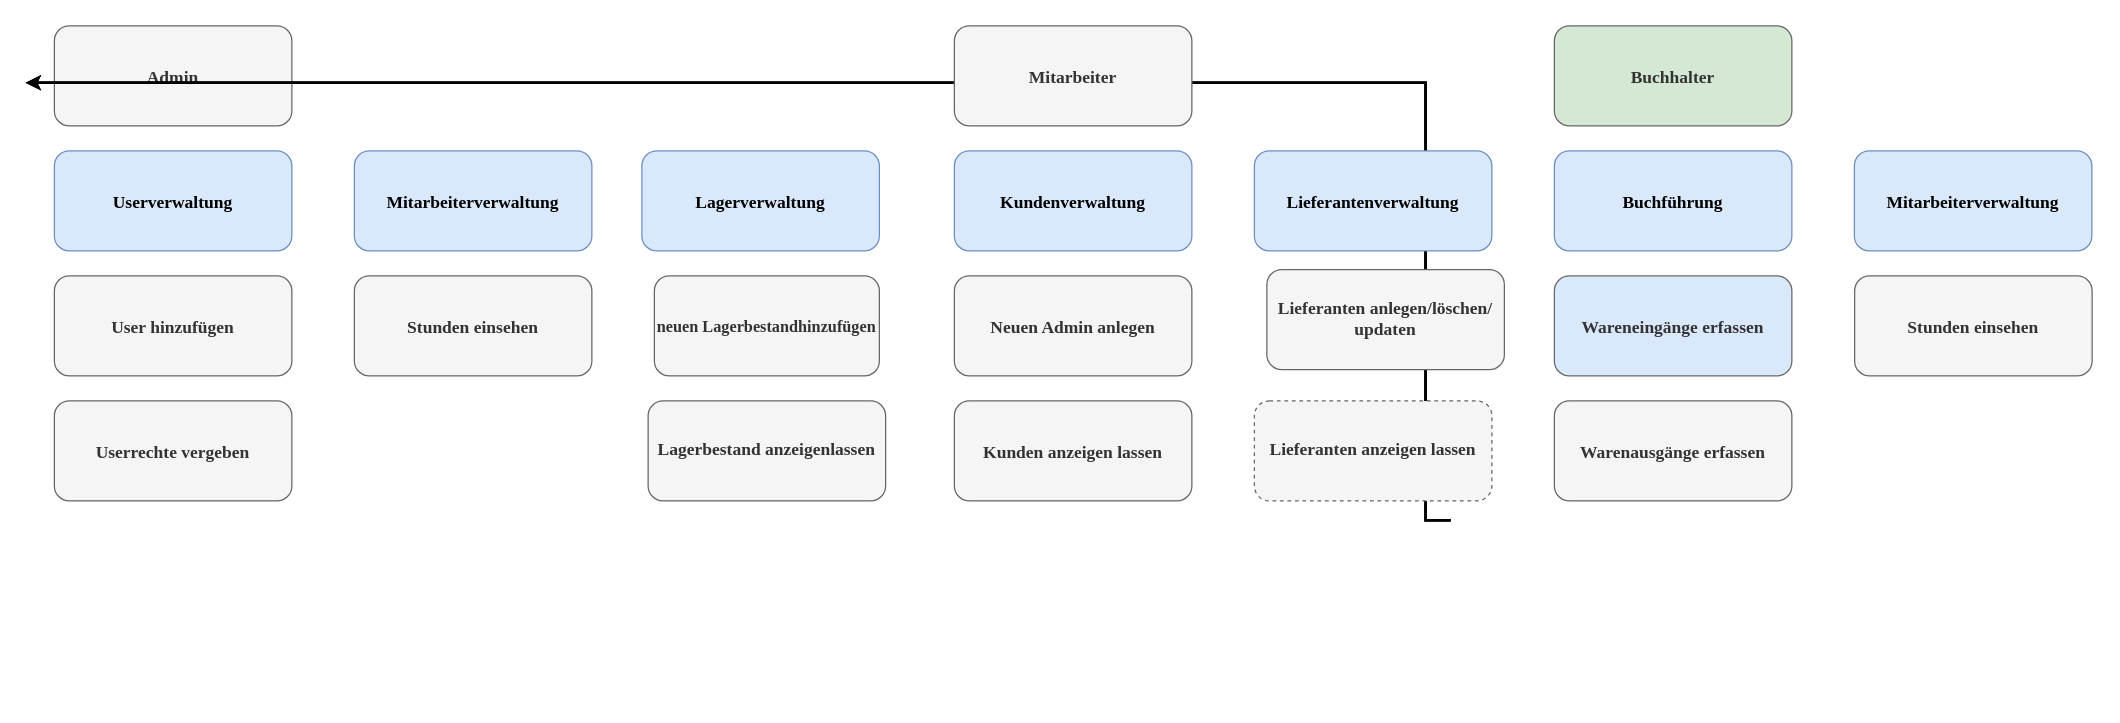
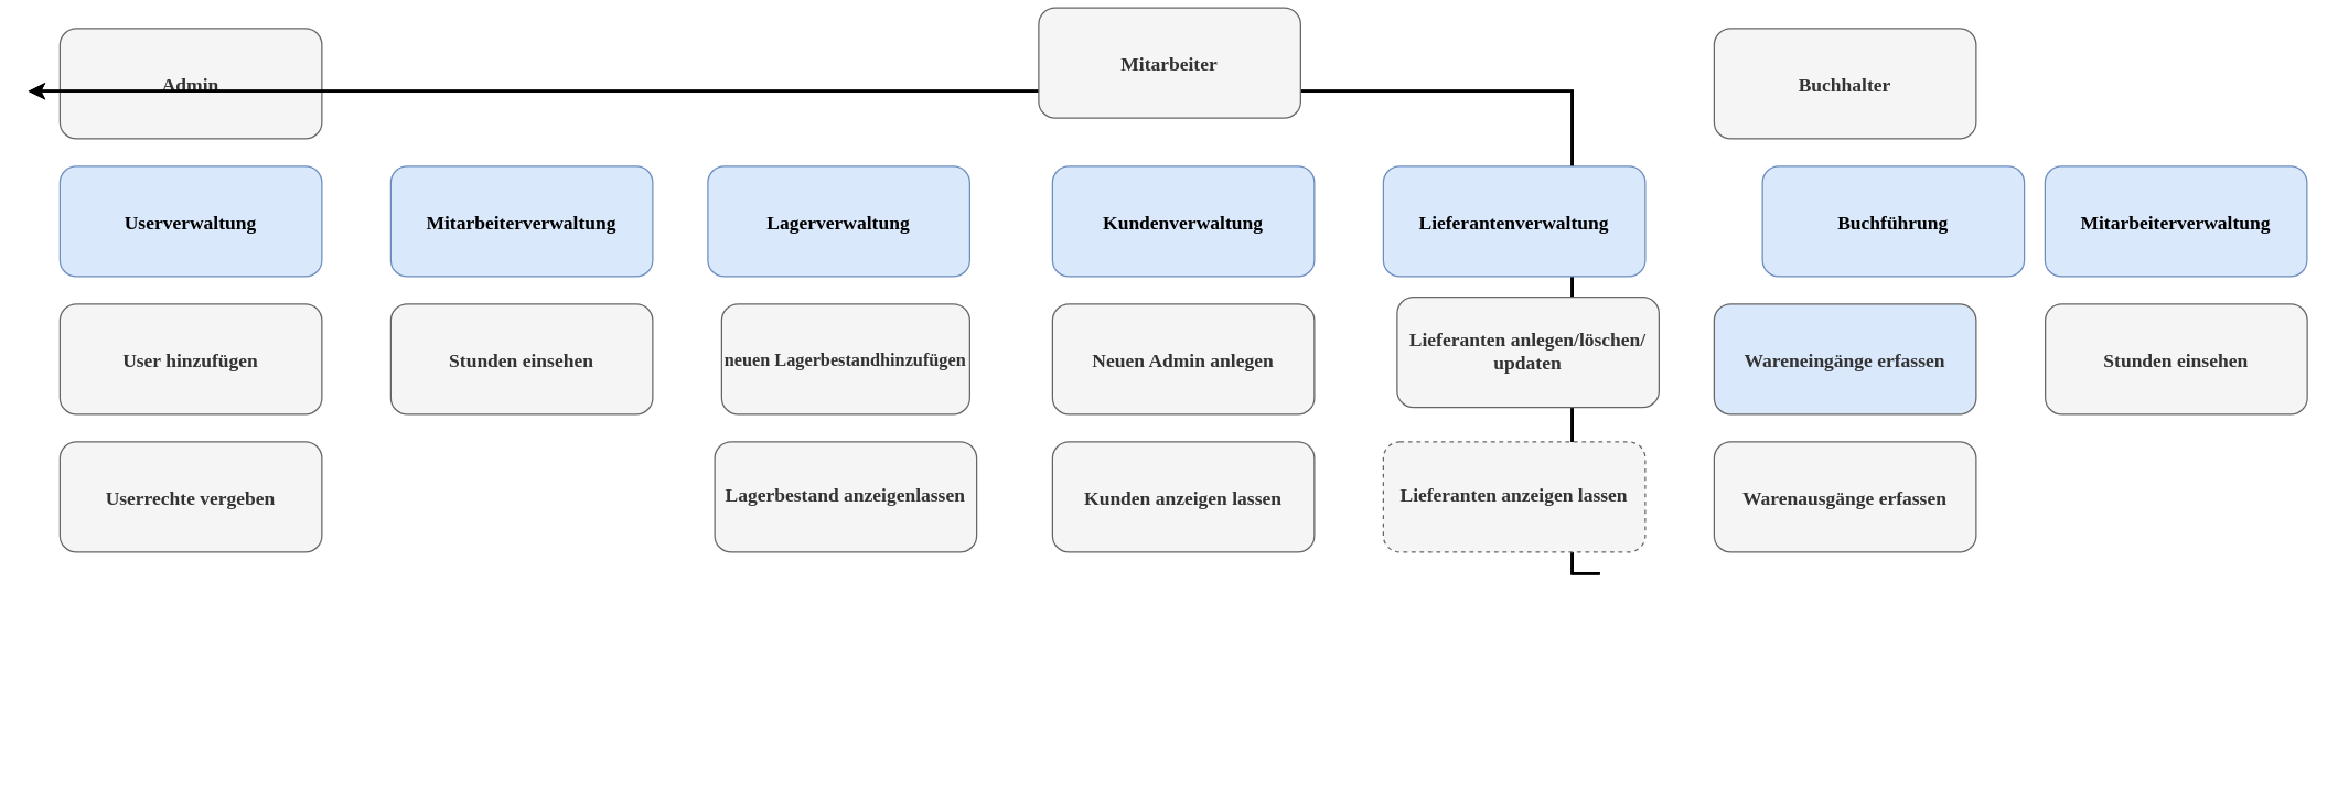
  <mxCell id="0" />
  <mxCell id="1" parent="0" />
- <mxCell id="2" value="Buchhalter" style="rounded=1;fillColor=#d5e8d4;strokeColor=#666666;fontColor=#333333;fontStyle=1;fontFamily=Tahoma;fontSize=14;" parent="1" vertex="1"><mxGeometry x="1243" y="20" width="190" height="80" as="geometry" /></mxCell>
+ <mxCell id="2" value="Buchhalter" style="rounded=1;fillColor=#f5f5f5;strokeColor=#666666;fontColor=#333333;fontStyle=1;fontFamily=Tahoma;fontSize=14" parent="1" vertex="1"><mxGeometry x="1243" y="20" width="190" height="80" as="geometry" /></mxCell>
  <mxCell id="3" value="Admin" style="rounded=1;fillColor=#f5f5f5;strokeColor=#666666;fontColor=#333333;fontStyle=1;fontFamily=Tahoma;fontSize=14" parent="1" vertex="1"><mxGeometry x="43" y="20" width="190" height="80" as="geometry" /></mxCell>
  <mxCell id="4" value="" style="edgeStyle=elbowEdgeStyle;elbow=horizontal;strokeWidth=2;rounded=0" parent="1" edge="1"><mxGeometry x="-23" y="135.5" width="100" height="100" as="geometry"><mxPoint x="1160" y="415.5" as="sourcePoint" /><mxPoint x="20" y="65.5" as="targetPoint" /><Array as="points"><mxPoint x="1140" y="475.5" /></Array></mxGeometry></mxCell>
  <mxCell id="5" value="" style="edgeStyle=elbowEdgeStyle;elbow=horizontal;strokeWidth=2;rounded=0" parent="1" edge="1"><mxGeometry x="-23" y="135.5" width="100" height="100" as="geometry"><mxPoint x="1160" y="415.5" as="sourcePoint" /><mxPoint x="20" y="65.5" as="targetPoint" /><Array as="points"><mxPoint x="1140" y="505.5" /></Array></mxGeometry></mxCell>
  <mxCell id="6" value="" style="edgeStyle=elbowEdgeStyle;elbow=horizontal;strokeWidth=2;rounded=0" parent="1" edge="1"><mxGeometry x="-23" y="135.5" width="100" height="100" as="geometry"><mxPoint x="1160" y="415.5" as="sourcePoint" /><mxPoint x="20" y="65.5" as="targetPoint" /><Array as="points"><mxPoint x="1140" y="555.5" /></Array></mxGeometry></mxCell>
- <mxCell id="7" value="Mitarbeiter" style="rounded=1;fillColor=#f5f5f5;strokeColor=#666666;fontColor=#333333;fontStyle=1;fontFamily=Tahoma;fontSize=14" vertex="1" parent="1"><mxGeometry x="763" y="20" width="190" height="80" as="geometry" /></mxCell>
+ <mxCell id="7" value="Mitarbeiter" style="rounded=1;fillColor=#f5f5f5;strokeColor=#666666;fontColor=#333333;fontStyle=1;fontFamily=Tahoma;fontSize=14" vertex="1" parent="1"><mxGeometry x="753" y="5" width="190" height="80" as="geometry" /></mxCell>
  <mxCell id="8" value="Lagerverwaltung" style="rounded=1;fillColor=#dae8fc;strokeColor=#6c8ebf;fontStyle=1;fontFamily=Tahoma;fontSize=14" vertex="1" parent="1"><mxGeometry x="513" y="120" width="190" height="80" as="geometry" /></mxCell>
  <mxCell id="9" value="Kundenverwaltung" style="rounded=1;fillColor=#dae8fc;strokeColor=#6c8ebf;fontStyle=1;fontFamily=Tahoma;fontSize=14" vertex="1" parent="1"><mxGeometry x="763" y="120" width="190" height="80" as="geometry" /></mxCell>
  <mxCell id="10" value="Lieferantenverwaltung" style="rounded=1;fillColor=#dae8fc;strokeColor=#6c8ebf;fontStyle=1;fontFamily=Tahoma;fontSize=14" vertex="1" parent="1"><mxGeometry x="1003" y="120" width="190" height="80" as="geometry" /></mxCell>
  <mxCell id="11" value="Mitarbeiterverwaltung" style="rounded=1;fillColor=#dae8fc;strokeColor=#6c8ebf;fontStyle=1;fontFamily=Tahoma;fontSize=14" vertex="1" parent="1"><mxGeometry x="1483" y="120" width="190" height="80" as="geometry" /></mxCell>
- <mxCell id="12" value="Buchführung" style="rounded=1;fillColor=#dae8fc;strokeColor=#6c8ebf;fontStyle=1;fontFamily=Tahoma;fontSize=14" vertex="1" parent="1"><mxGeometry x="1243" y="120" width="190" height="80" as="geometry" /></mxCell>
+ <mxCell id="12" value="Buchführung" style="rounded=1;fillColor=#dae8fc;strokeColor=#6c8ebf;fontStyle=1;fontFamily=Tahoma;fontSize=14" vertex="1" parent="1"><mxGeometry x="1278" y="120" width="190" height="80" as="geometry" /></mxCell>
  <mxCell id="13" value="Userverwaltung" style="rounded=1;fillColor=#dae8fc;strokeColor=#6c8ebf;fontStyle=1;fontFamily=Tahoma;fontSize=14" vertex="1" parent="1"><mxGeometry x="43" y="120" width="190" height="80" as="geometry" /></mxCell>
  <mxCell id="14" value="Mitarbeiterverwaltung" style="rounded=1;fillColor=#dae8fc;strokeColor=#6c8ebf;fontStyle=1;fontFamily=Tahoma;fontSize=14" vertex="1" parent="1"><mxGeometry x="283" y="120" width="190" height="80" as="geometry" /></mxCell>
  <mxCell id="15" value="User hinzufügen" style="rounded=1;fillColor=#f5f5f5;strokeColor=#666666;fontColor=#333333;fontStyle=1;fontFamily=Tahoma;fontSize=14" vertex="1" parent="1"><mxGeometry x="43" y="220" width="190" height="80" as="geometry" /></mxCell>
  <mxCell id="16" value="Userrechte vergeben" style="rounded=1;fillColor=#f5f5f5;strokeColor=#666666;fontColor=#333333;fontStyle=1;fontFamily=Tahoma;fontSize=14" vertex="1" parent="1"><mxGeometry x="43" y="320" width="190" height="80" as="geometry" /></mxCell>
  <mxCell id="17" value="Stunden einsehen" style="rounded=1;fillColor=#f5f5f5;strokeColor=#666666;fontColor=#333333;fontStyle=1;fontFamily=Tahoma;fontSize=14" vertex="1" parent="1"><mxGeometry x="283" y="220" width="190" height="80" as="geometry" /></mxCell>
  <mxCell id="18" value="Wareneingänge erfassen" style="rounded=1;fillColor=#dae8fc;strokeColor=#666666;fontColor=#333333;fontStyle=1;fontFamily=Tahoma;fontSize=14;" vertex="1" parent="1"><mxGeometry x="1243" y="220" width="190" height="80" as="geometry" /></mxCell>
  <mxCell id="19" value="Warenausgänge erfassen" style="rounded=1;fillColor=#f5f5f5;strokeColor=#666666;fontColor=#333333;fontStyle=1;fontFamily=Tahoma;fontSize=14" vertex="1" parent="1"><mxGeometry x="1243" y="320" width="190" height="80" as="geometry" /></mxCell>
  <mxCell id="20" value="Neuen Admin anlegen" style="rounded=1;fillColor=#f5f5f5;strokeColor=#666666;fontColor=#333333;fontStyle=1;fontFamily=Tahoma;fontSize=14" vertex="1" parent="1"><mxGeometry x="763" y="220" width="190" height="80" as="geometry" /></mxCell>
  <mxCell id="21" value="Kunden anzeigen lassen" style="rounded=1;fillColor=#f5f5f5;strokeColor=#666666;fontColor=#333333;fontStyle=1;fontFamily=Tahoma;fontSize=14" vertex="1" parent="1"><mxGeometry x="763" y="320" width="190" height="80" as="geometry" /></mxCell>
  <mxCell id="22" value="neuen Lagerbestandhinzufügen" style="rounded=1;fillColor=#f5f5f5;strokeColor=#666666;fontColor=#333333;fontStyle=1;fontFamily=Tahoma;fontSize=13;html=1;whiteSpace=wrap;" vertex="1" parent="1"><mxGeometry x="523" y="220" width="180" height="80" as="geometry" /></mxCell>
  <mxCell id="23" value="Lagerbestand anzeigenlassen" style="rounded=1;fillColor=#f5f5f5;strokeColor=#666666;fontColor=#333333;fontStyle=1;fontFamily=Tahoma;fontSize=14;whiteSpace=wrap;" vertex="1" parent="1"><mxGeometry x="518" y="320" width="190" height="80" as="geometry" /></mxCell>
  <mxCell id="24" value="Lieferanten anlegen/löschen/ updaten" style="rounded=1;fillColor=#f5f5f5;strokeColor=#666666;fontColor=#333333;fontStyle=1;fontFamily=Tahoma;fontSize=14;whiteSpace=wrap;" vertex="1" parent="1"><mxGeometry x="1013" y="215" width="190" height="80" as="geometry" /></mxCell>
  <mxCell id="25" value="Lieferanten anzeigen lassen" style="rounded=1;fillColor=#f5f5f5;strokeColor=#666666;fontColor=#333333;fontStyle=1;fontFamily=Tahoma;fontSize=14;whiteSpace=wrap;dashed=1;" vertex="1" parent="1"><mxGeometry x="1003" y="320" width="190" height="80" as="geometry" /></mxCell>
  <mxCell id="26" value="Stunden einsehen" style="rounded=1;fillColor=#f5f5f5;strokeColor=#666666;fontColor=#333333;fontStyle=1;fontFamily=Tahoma;fontSize=14" vertex="1" parent="1"><mxGeometry x="1483.214" y="220" width="190" height="80" as="geometry" /></mxCell>
